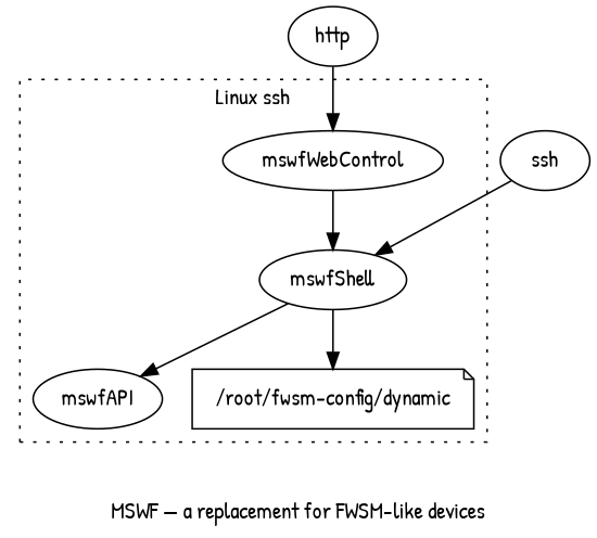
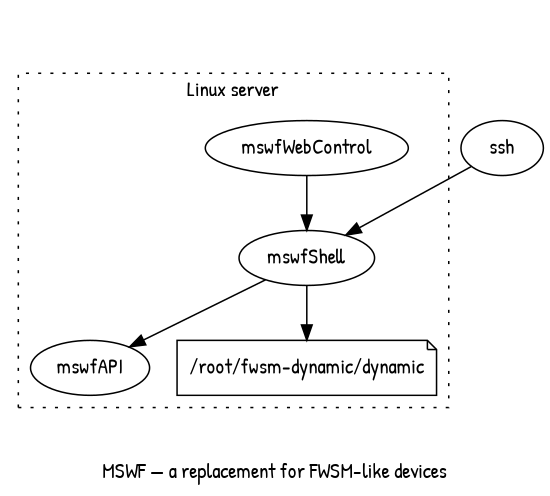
  digraph {
    fontname="Patrick Hand"
    label="MSWF — a replacement for FWSM-like devices"
    node [fontname="Patrick Hand"]
    edge [fontname="Patrick Hand"]
    mswfShell
    mswfAPI
-   n3 [label="/root/fwsm-config/dynamic" shape=note]
+   n3 [label="/root/fwsm-dynamic/dynamic" shape=note]
    mswfWebControl
    ssh
-   http
    subgraph cluster_1 {
-     label="Linux ssh"
+     label="Linux server"
      style=dotted
      mswfShell
      mswfAPI
      n3
      mswfWebControl
    }
    mswfShell -> mswfAPI
    mswfShell -> n3
    mswfWebControl -> mswfShell
    ssh -> mswfShell
-   http -> mswfWebControl
  }
